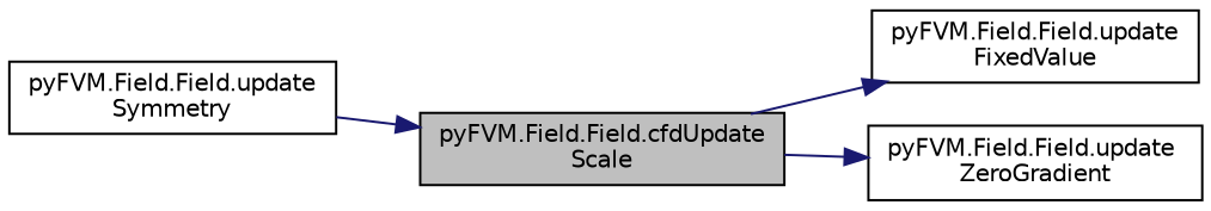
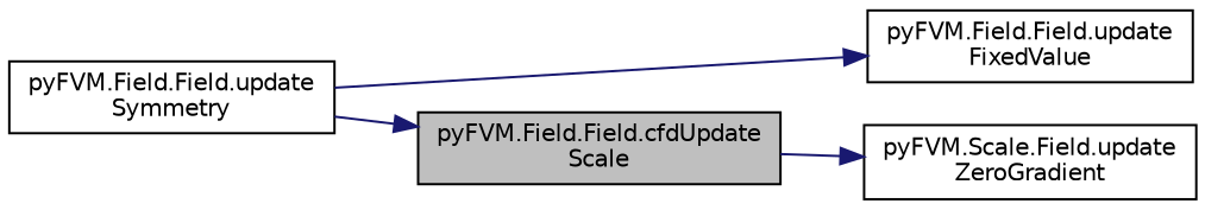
  digraph {
    rankdir=LR
    node [color=black fillcolor=white fontname=Helvetica fontsize=10 shape=record style=filled]
    edge [color=midnightblue fontname=Helvetica fontsize=10 labelfontname=Helvetica labelfontsize=10 style=solid]
    n1 [fillcolor=grey75 fontcolor=black height=0.2 label="pyFVM.Field.Field.cfdUpdate\lScale" width=0.4]
    n2 [height=0.2 label="pyFVM.Field.Field.update\lFixedValue" width=0.4]
-   n3 [height=0.2 label="pyFVM.Field.Field.update\lZeroGradient" width=0.4]
+   n3 [height=0.2 label="pyFVM.Scale.Field.update\lZeroGradient" width=0.4]
    n4 [height=0.2 label="pyFVM.Field.Field.update\lSymmetry" width=0.4]
-   n1 -> n2
+   n4 -> n2
    n1 -> n3
    n4 -> n1
  }
